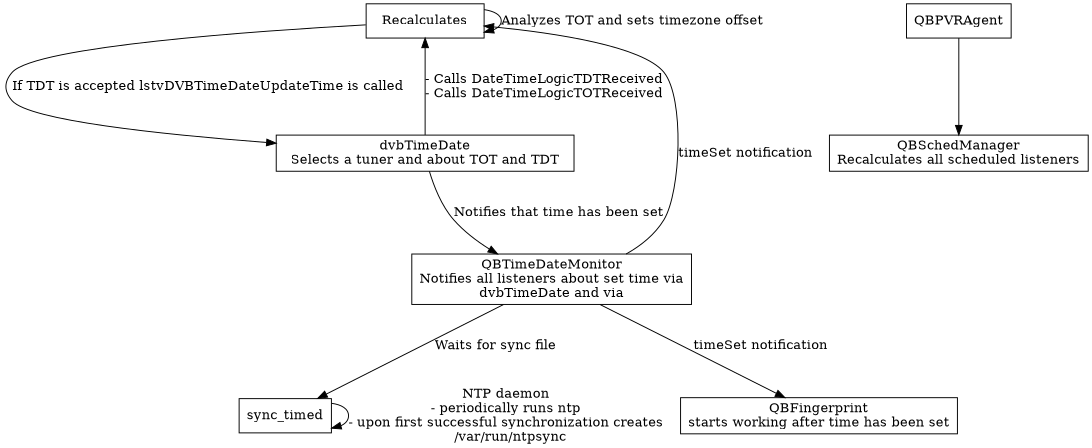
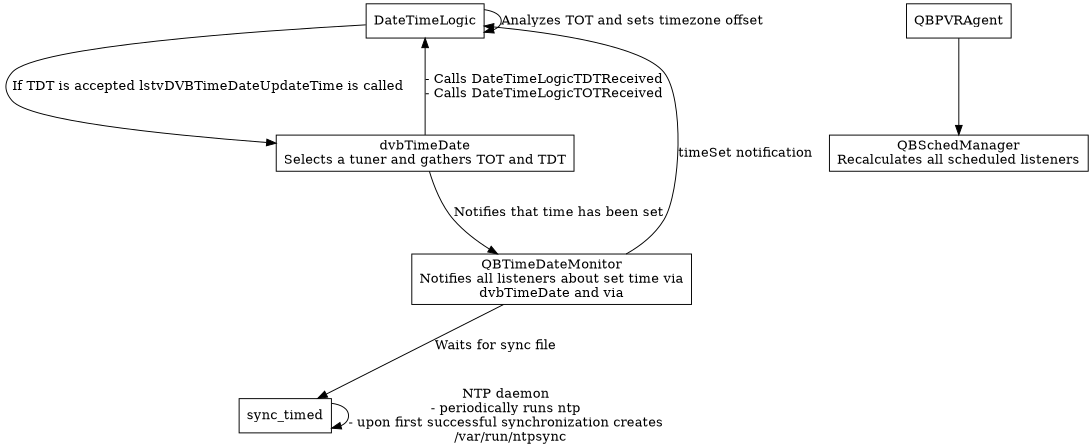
  digraph {
    ranksep=1
    node [shape=box]
-   DateTimeLogic [label=Recalculates]
-   n2 [label=<dvbTimeDate<br/>Selects a tuner and about TOT and TDT>]
+   DateTimeLogic
+   n2 [label=<dvbTimeDate<br/>Selects a tuner and gathers TOT and TDT>]
    n3 [label=<QBTimeDateMonitor<br/>Notifies all listeners about set time via<br/>dvbTimeDate and via>]
    sync_timed
-   n5 [label=<QBFingerprint<br/>starts working after time has been set>]
    n6 [label=<QBPVRAgent>]
    n7 [label=<QBSchedManager<br/>Recalculates all scheduled listeners>]
    DateTimeLogic -> DateTimeLogic [label=<Analyzes TOT and sets timezone offset>]
    DateTimeLogic -> n2 [label=<If TDT is accepted lstvDVBTimeDateUpdateTime is called>]
    n2 -> DateTimeLogic [label=<- Calls DateTimeLogicTDTReceived<br/>- Calls DateTimeLogicTOTReceived>]
    n2 -> n3 [label=<Notifies that time has been set>]
    n3 -> DateTimeLogic [label=<timeSet notification>]
    n3 -> sync_timed [label=<Waits for sync file>]
-   n3 -> n5 [label=<timeSet notification>]
    sync_timed -> sync_timed [label=<NTP daemon<br/>- periodically runs ntp<br/>- upon first successful synchronization creates<br/>  /var/run/ntpsync>]
    n6 -> n7
  }
